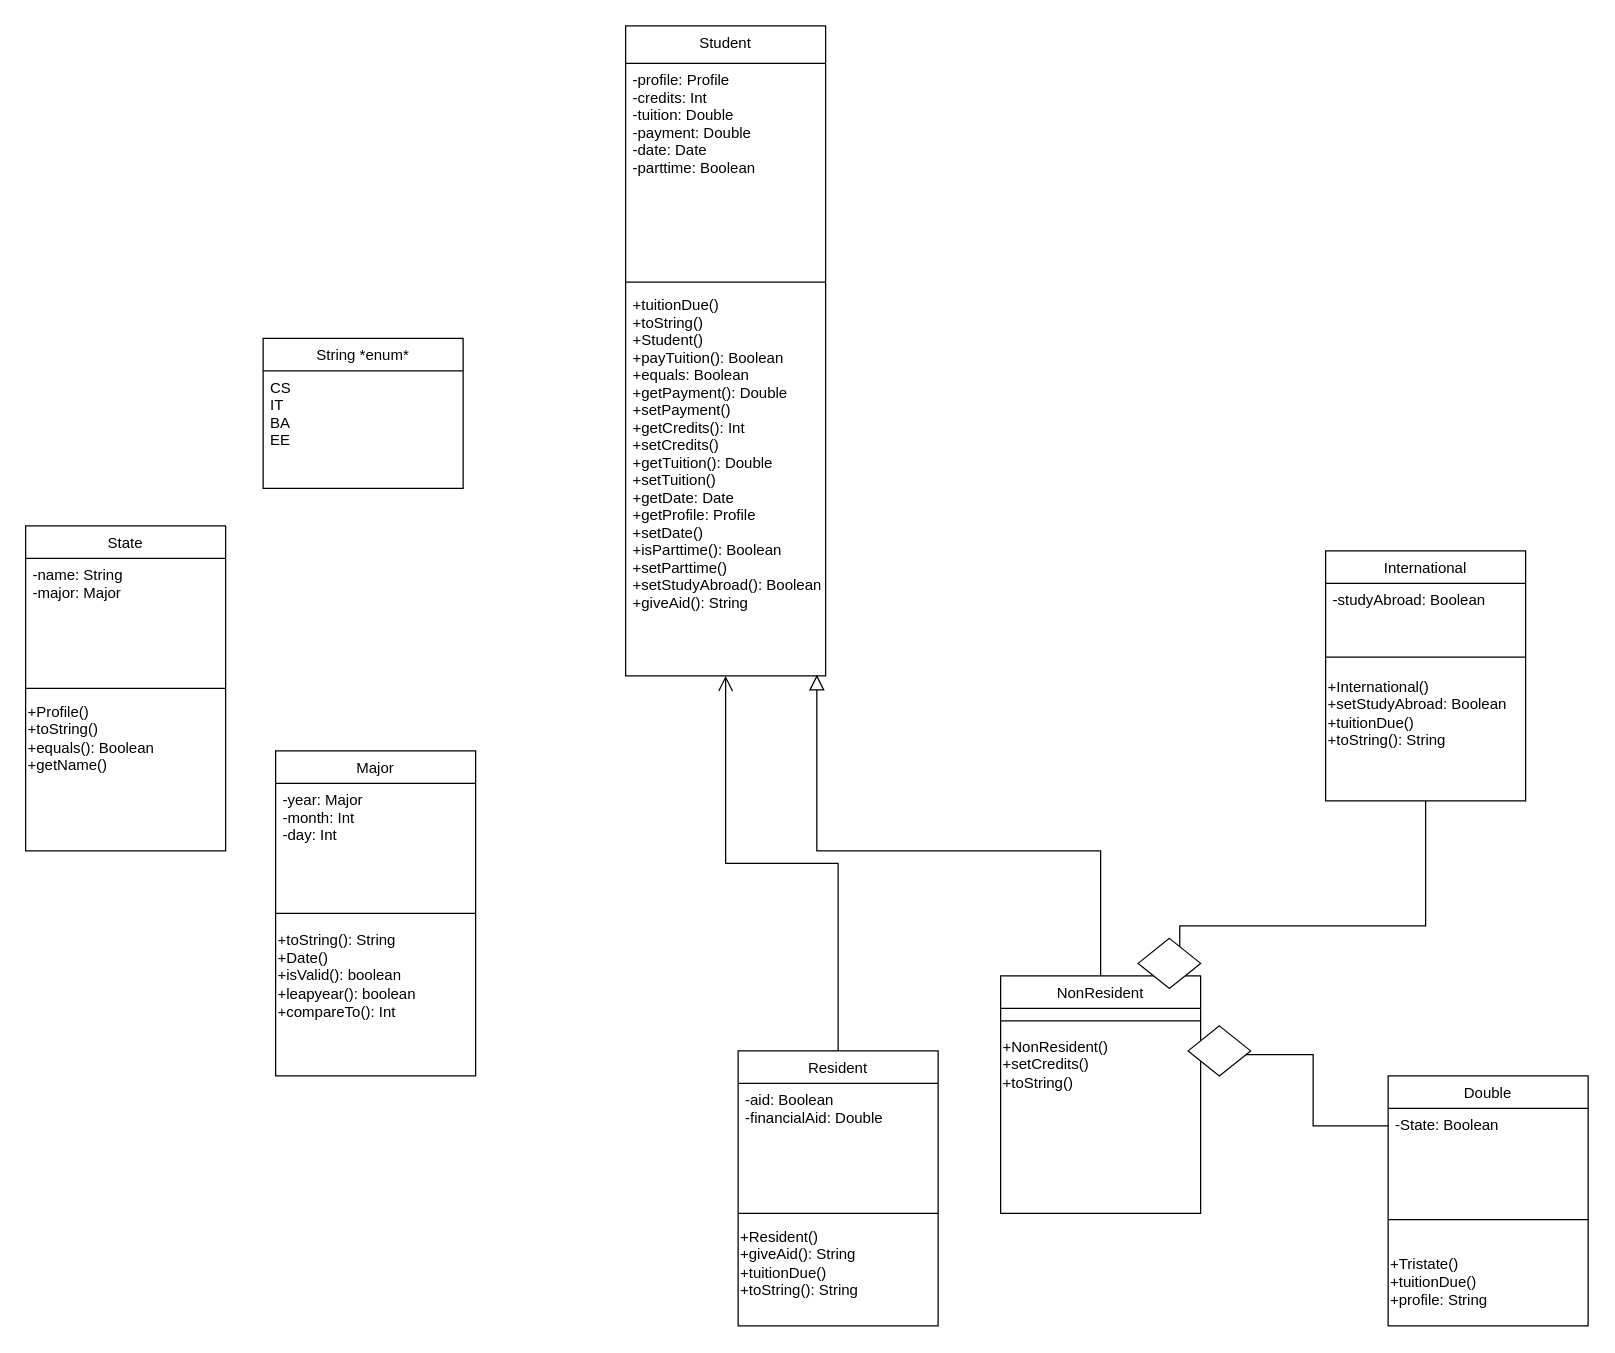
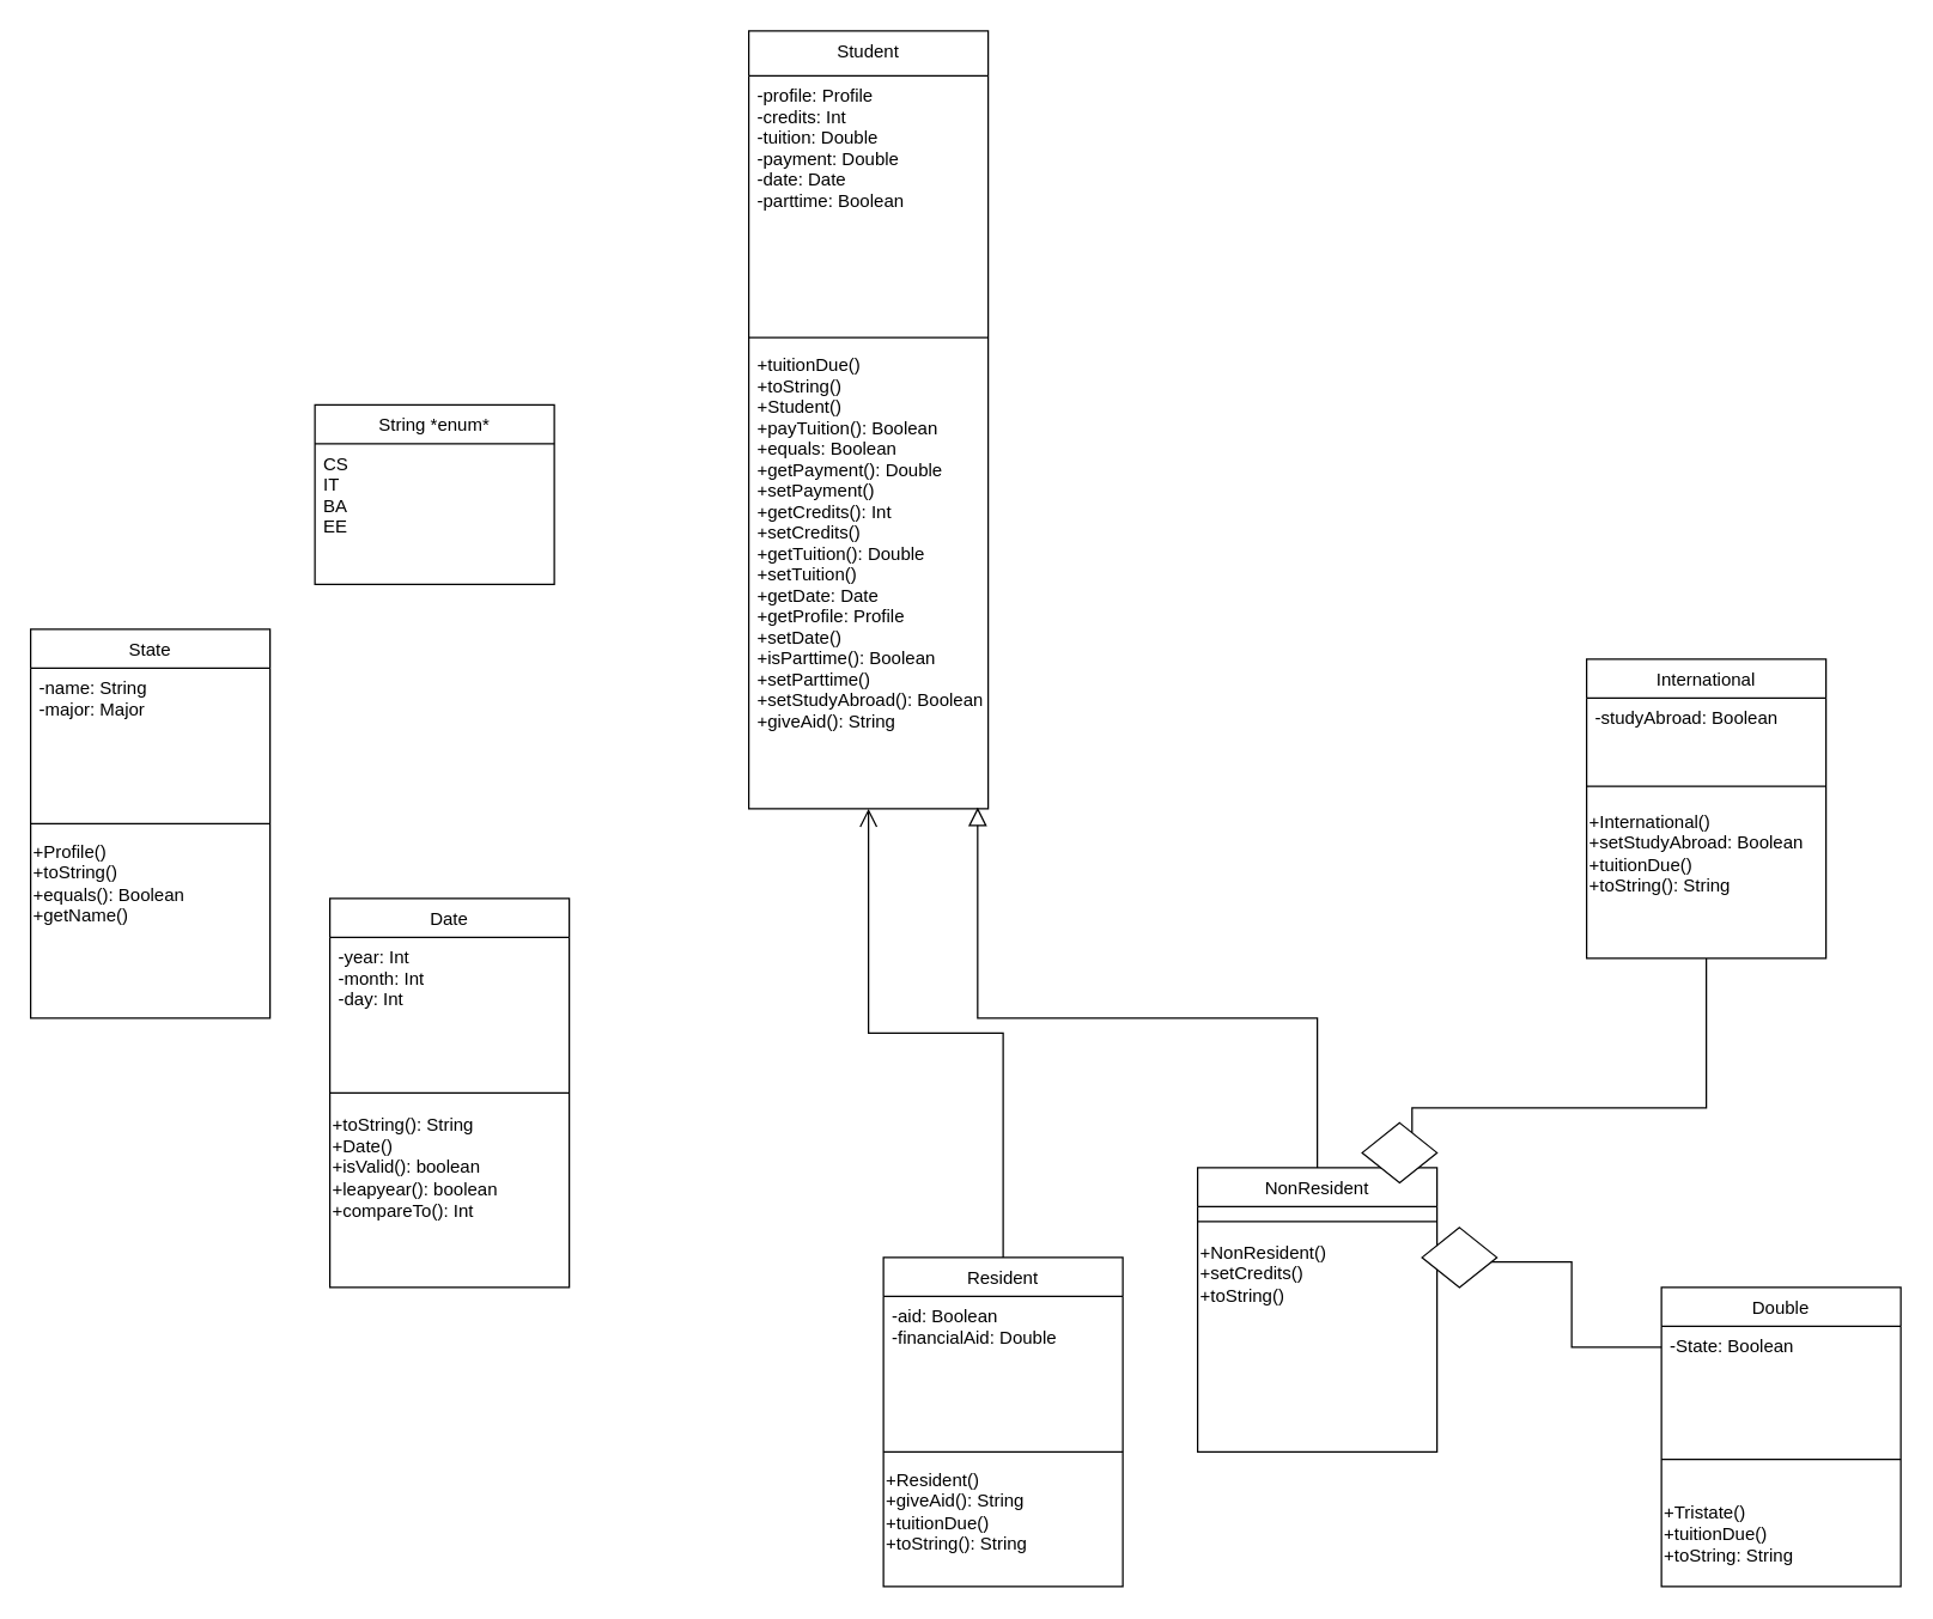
  <mxCell id="0" />
  <mxCell id="1" style="" parent="0" />
  <mxCell id="2" value="Student" style="swimlane;fontStyle=0;align=center;verticalAlign=top;childLayout=stackLayout;horizontal=1;startSize=30;horizontalStack=0;resizeParent=1;resizeLast=0;collapsible=1;marginBottom=0;rounded=0;shadow=0;strokeWidth=1;" parent="1" vertex="1"><mxGeometry x="500" y="20" width="160" height="520" as="geometry"><mxRectangle x="230" y="140" width="160" height="26" as="alternateBounds" /></mxGeometry></mxCell>
  <mxCell id="3" value="-profile: Profile&#10;-credits: Int&#10;-tuition: Double&#10;-payment: Double&#10;-date: Date&#10;-parttime: Boolean&#10;&#10; &#10;" style="text;align=left;verticalAlign=top;spacingLeft=4;spacingRight=4;overflow=hidden;rotatable=0;points=[[0,0.5],[1,0.5]];portConstraint=eastwest;rounded=0;shadow=0;html=0;" parent="2" vertex="1"><mxGeometry y="30" width="160" height="170" as="geometry" /></mxCell>
  <mxCell id="4" value="" style="line;html=1;strokeWidth=1;align=left;verticalAlign=middle;spacingTop=-1;spacingLeft=3;spacingRight=3;rotatable=0;labelPosition=right;points=[];portConstraint=eastwest;" parent="2" vertex="1"><mxGeometry y="200" width="160" height="10" as="geometry" /></mxCell>
  <mxCell id="5" value="+tuitionDue()&#10;+toString()&#10;+Student()&#10;+payTuition(): Boolean&#10;+equals: Boolean&#10;+getPayment(): Double&#10;+setPayment()&#10;+getCredits(): Int&#10;+setCredits()&#10;+getTuition(): Double&#10;+setTuition()&#10;+getDate: Date&#10;+getProfile: Profile&#10;+setDate()&#10;+isParttime(): Boolean&#10;+setParttime()&#10;+setStudyAbroad(): Boolean&#10;+giveAid(): String&#10;" style="text;align=left;verticalAlign=top;spacingLeft=4;spacingRight=4;overflow=hidden;rotatable=0;points=[[0,0.5],[1,0.5]];portConstraint=eastwest;" parent="2" vertex="1"><mxGeometry y="210" width="160" height="310" as="geometry" /></mxCell>
  <mxCell id="6" value="International" style="swimlane;fontStyle=0;align=center;verticalAlign=top;childLayout=stackLayout;horizontal=1;startSize=26;horizontalStack=0;resizeParent=1;resizeLast=0;collapsible=1;marginBottom=0;rounded=0;shadow=0;strokeWidth=1;" parent="1" vertex="1"><mxGeometry x="1060" y="440" width="160" height="200" as="geometry"><mxRectangle x="130" y="380" width="160" height="26" as="alternateBounds" /></mxGeometry></mxCell>
  <mxCell id="7" value="-studyAbroad: Boolean" style="text;align=left;verticalAlign=top;spacingLeft=4;spacingRight=4;overflow=hidden;rotatable=0;points=[[0,0.5],[1,0.5]];portConstraint=eastwest;" parent="6" vertex="1"><mxGeometry y="26" width="160" height="44" as="geometry" /></mxCell>
  <mxCell id="8" value="" style="line;html=1;strokeWidth=1;align=left;verticalAlign=middle;spacingTop=-1;spacingLeft=3;spacingRight=3;rotatable=0;labelPosition=right;points=[];portConstraint=eastwest;" parent="6" vertex="1"><mxGeometry y="70" width="160" height="30" as="geometry" /></mxCell>
  <mxCell id="9" value="+International()&lt;br&gt;+setStudyAbroad: Boolean&lt;br&gt;+tuitionDue()&lt;br&gt;+toString(): String" style="text;html=1;align=left;verticalAlign=middle;resizable=0;points=[];autosize=1;strokeColor=none;fillColor=none;" vertex="1" parent="6"><mxGeometry y="100" width="160" height="60" as="geometry" /></mxCell>
  <mxCell id="10" value="Resident" style="swimlane;fontStyle=0;align=center;verticalAlign=top;childLayout=stackLayout;horizontal=1;startSize=26;horizontalStack=0;resizeParent=1;resizeLast=0;collapsible=1;marginBottom=0;rounded=0;shadow=0;strokeWidth=1;" parent="1" vertex="1"><mxGeometry x="590" y="840" width="160" height="220" as="geometry"><mxRectangle x="340" y="380" width="170" height="26" as="alternateBounds" /></mxGeometry></mxCell>
  <mxCell id="11" value="-aid: Boolean&#10;-financialAid: Double&#10;" style="text;align=left;verticalAlign=top;spacingLeft=4;spacingRight=4;overflow=hidden;rotatable=0;points=[[0,0.5],[1,0.5]];portConstraint=eastwest;" parent="10" vertex="1"><mxGeometry y="26" width="160" height="94" as="geometry" /></mxCell>
  <mxCell id="12" value="" style="line;html=1;strokeWidth=1;align=left;verticalAlign=middle;spacingTop=-1;spacingLeft=3;spacingRight=3;rotatable=0;labelPosition=right;points=[];portConstraint=eastwest;" parent="10" vertex="1"><mxGeometry y="120" width="160" height="20" as="geometry" /></mxCell>
  <mxCell id="13" value="+Resident()&lt;br&gt;+giveAid(): String&lt;br&gt;+tuitionDue()&lt;br&gt;+toString(): String" style="text;html=1;align=left;verticalAlign=middle;resizable=0;points=[];autosize=1;strokeColor=none;fillColor=none;" vertex="1" parent="10"><mxGeometry y="140" width="160" height="60" as="geometry" /></mxCell>
  <mxCell id="14" value="" style="endArrow=open;endSize=10;endFill=0;shadow=0;strokeWidth=1;rounded=0;edgeStyle=elbowEdgeStyle;elbow=vertical;" parent="1" source="10" target="2" edge="1"><mxGeometry width="160" relative="1" as="geometry"><mxPoint x="820" y="383" as="sourcePoint" /><mxPoint x="920" y="281" as="targetPoint" /></mxGeometry></mxCell>
  <mxCell id="15" value="NonResident" style="swimlane;fontStyle=0;align=center;verticalAlign=top;childLayout=stackLayout;horizontal=1;startSize=26;horizontalStack=0;resizeParent=1;resizeLast=0;collapsible=1;marginBottom=0;rounded=0;shadow=0;strokeWidth=1;" parent="1" vertex="1"><mxGeometry x="800" y="780" width="160" height="190" as="geometry"><mxRectangle x="550" y="140" width="160" height="26" as="alternateBounds" /></mxGeometry></mxCell>
  <mxCell id="16" value="" style="line;html=1;strokeWidth=1;align=left;verticalAlign=middle;spacingTop=-1;spacingLeft=3;spacingRight=3;rotatable=0;labelPosition=right;points=[];portConstraint=eastwest;" parent="15" vertex="1"><mxGeometry y="26" width="160" height="20" as="geometry" /></mxCell>
  <mxCell id="17" value="+NonResident()&lt;br&gt;+setCredits()&lt;br&gt;+toString()" style="text;html=1;align=left;verticalAlign=middle;resizable=0;points=[];autosize=1;strokeColor=none;fillColor=none;" vertex="1" parent="15"><mxGeometry y="46" width="160" height="50" as="geometry" /></mxCell>
  <mxCell id="18" value="" style="endArrow=block;endSize=10;endFill=0;shadow=0;strokeWidth=1;rounded=0;edgeStyle=elbowEdgeStyle;elbow=vertical;entryX=0.956;entryY=0.997;entryDx=0;entryDy=0;entryPerimeter=0;exitX=0.5;exitY=0;exitDx=0;exitDy=0;" edge="1" parent="1" source="15" target="5"><mxGeometry width="160" relative="1" as="geometry"><mxPoint x="1313" y="300" as="sourcePoint" /><mxPoint x="1100" y="350" as="targetPoint" /><Array as="points"><mxPoint x="780" y="680" /><mxPoint x="1100" y="300" /><mxPoint x="1190" y="250" /></Array></mxGeometry></mxCell>
  <mxCell id="19" value="" style="rhombus;whiteSpace=wrap;html=1;align=left;" vertex="1" parent="1"><mxGeometry x="910" y="750" width="50" height="40" as="geometry" /></mxCell>
  <mxCell id="20" value="" style="endArrow=none;endSize=10;endFill=0;shadow=0;strokeWidth=1;rounded=0;edgeStyle=elbowEdgeStyle;elbow=vertical;entryX=0.75;entryY=0;entryDx=0;entryDy=0;exitX=0.5;exitY=1;exitDx=0;exitDy=0;" edge="1" parent="1" source="6" target="19"><mxGeometry width="160" relative="1" as="geometry"><mxPoint x="1140" y="660" as="sourcePoint" /><mxPoint x="920" y="780" as="targetPoint" /><Array as="points"><mxPoint x="1030" y="740" /></Array></mxGeometry></mxCell>
  <mxCell id="21" value="" style="edgeStyle=orthogonalEdgeStyle;rounded=0;orthogonalLoop=1;jettySize=auto;html=1;entryX=1;entryY=0.5;entryDx=0;entryDy=0;" edge="1" parent="1" source="22"><mxGeometry relative="1" as="geometry"><mxPoint x="960" y="843" as="targetPoint" /><Array as="points"><mxPoint x="1050" y="900" /><mxPoint x="1050" y="843" /></Array></mxGeometry></mxCell>
  <mxCell id="22" value="Double" style="swimlane;fontStyle=0;align=center;verticalAlign=top;childLayout=stackLayout;horizontal=1;startSize=26;horizontalStack=0;resizeParent=1;resizeLast=0;collapsible=1;marginBottom=0;rounded=0;shadow=0;strokeWidth=1;" vertex="1" parent="1"><mxGeometry x="1110" y="860" width="160" height="200" as="geometry"><mxRectangle x="130" y="380" width="160" height="26" as="alternateBounds" /></mxGeometry></mxCell>
  <mxCell id="23" value="-State: Boolean" style="text;align=left;verticalAlign=top;spacingLeft=4;spacingRight=4;overflow=hidden;rotatable=0;points=[[0,0.5],[1,0.5]];portConstraint=eastwest;" vertex="1" parent="22"><mxGeometry y="26" width="160" height="64" as="geometry" /></mxCell>
  <mxCell id="24" value="" style="line;html=1;strokeWidth=1;align=left;verticalAlign=middle;spacingTop=-1;spacingLeft=3;spacingRight=3;rotatable=0;labelPosition=right;points=[];portConstraint=eastwest;" vertex="1" parent="22"><mxGeometry y="90" width="160" height="50" as="geometry" /></mxCell>
- <mxCell id="25" value="+Tristate()&lt;br&gt;+tuitionDue()&lt;br&gt;+profile: String" style="text;html=1;align=left;verticalAlign=middle;resizable=0;points=[];autosize=1;strokeColor=none;fillColor=none;" vertex="1" parent="22"><mxGeometry y="140" width="160" height="50" as="geometry" /></mxCell>
+ <mxCell id="25" value="+Tristate()&lt;br&gt;+tuitionDue()&lt;br&gt;+toString: String" style="text;html=1;align=left;verticalAlign=middle;resizable=0;points=[];autosize=1;strokeColor=none;fillColor=none;" vertex="1" parent="22"><mxGeometry y="140" width="160" height="50" as="geometry" /></mxCell>
  <mxCell id="26" value="" style="rhombus;whiteSpace=wrap;html=1;align=left;" vertex="1" parent="1"><mxGeometry x="950" y="820" width="50" height="40" as="geometry" /></mxCell>
- <mxCell id="27" value="Major" style="swimlane;fontStyle=0;align=center;verticalAlign=top;childLayout=stackLayout;horizontal=1;startSize=26;horizontalStack=0;resizeParent=1;resizeLast=0;collapsible=1;marginBottom=0;rounded=0;shadow=0;strokeWidth=1;" vertex="1" parent="1"><mxGeometry x="220" y="600" width="160" height="260" as="geometry"><mxRectangle x="340" y="380" width="170" height="26" as="alternateBounds" /></mxGeometry></mxCell>
- <mxCell id="28" value="-year: Major&#10;-month: Int&#10;-day: Int &#10;" style="text;align=left;verticalAlign=top;spacingLeft=4;spacingRight=4;overflow=hidden;rotatable=0;points=[[0,0.5],[1,0.5]];portConstraint=eastwest;" vertex="1" parent="27"><mxGeometry y="26" width="160" height="94" as="geometry" /></mxCell>
+ <mxCell id="27" value="Date" style="swimlane;fontStyle=0;align=center;verticalAlign=top;childLayout=stackLayout;horizontal=1;startSize=26;horizontalStack=0;resizeParent=1;resizeLast=0;collapsible=1;marginBottom=0;rounded=0;shadow=0;strokeWidth=1;" vertex="1" parent="1"><mxGeometry x="220" y="600" width="160" height="260" as="geometry"><mxRectangle x="340" y="380" width="170" height="26" as="alternateBounds" /></mxGeometry></mxCell>
+ <mxCell id="28" value="-year: Int&#10;-month: Int&#10;-day: Int &#10;" style="text;align=left;verticalAlign=top;spacingLeft=4;spacingRight=4;overflow=hidden;rotatable=0;points=[[0,0.5],[1,0.5]];portConstraint=eastwest;" vertex="1" parent="27"><mxGeometry y="26" width="160" height="94" as="geometry" /></mxCell>
  <mxCell id="29" value="" style="line;html=1;strokeWidth=1;align=left;verticalAlign=middle;spacingTop=-1;spacingLeft=3;spacingRight=3;rotatable=0;labelPosition=right;points=[];portConstraint=eastwest;" vertex="1" parent="27"><mxGeometry y="120" width="160" height="20" as="geometry" /></mxCell>
  <mxCell id="30" value="+toString(): String&lt;br&gt;+Date()&lt;br&gt;+isValid(): boolean&lt;br&gt;+leapyear(): boolean&lt;br&gt;+compareTo(): Int" style="text;html=1;align=left;verticalAlign=middle;resizable=0;points=[];autosize=1;strokeColor=none;fillColor=none;" vertex="1" parent="27"><mxGeometry y="140" width="160" height="80" as="geometry" /></mxCell>
  <mxCell id="31" value="String *enum*" style="swimlane;fontStyle=0;align=center;verticalAlign=top;childLayout=stackLayout;horizontal=1;startSize=26;horizontalStack=0;resizeParent=1;resizeLast=0;collapsible=1;marginBottom=0;rounded=0;shadow=0;strokeWidth=1;" vertex="1" parent="1"><mxGeometry x="210" y="270" width="160" height="120" as="geometry"><mxRectangle x="340" y="380" width="170" height="26" as="alternateBounds" /></mxGeometry></mxCell>
  <mxCell id="32" value="CS&#10;IT&#10;BA&#10;EE&#10;" style="text;align=left;verticalAlign=top;spacingLeft=4;spacingRight=4;overflow=hidden;rotatable=0;points=[[0,0.5],[1,0.5]];portConstraint=eastwest;" vertex="1" parent="31"><mxGeometry y="26" width="160" height="94" as="geometry" /></mxCell>
  <mxCell id="33" value="State" style="swimlane;fontStyle=0;align=center;verticalAlign=top;childLayout=stackLayout;horizontal=1;startSize=26;horizontalStack=0;resizeParent=1;resizeLast=0;collapsible=1;marginBottom=0;rounded=0;shadow=0;strokeWidth=1;" vertex="1" parent="1"><mxGeometry x="20" y="420" width="160" height="260" as="geometry"><mxRectangle x="340" y="380" width="170" height="26" as="alternateBounds" /></mxGeometry></mxCell>
  <mxCell id="34" value="-name: String&#10;-major: Major" style="text;align=left;verticalAlign=top;spacingLeft=4;spacingRight=4;overflow=hidden;rotatable=0;points=[[0,0.5],[1,0.5]];portConstraint=eastwest;" vertex="1" parent="33"><mxGeometry y="26" width="160" height="94" as="geometry" /></mxCell>
  <mxCell id="35" value="" style="line;html=1;strokeWidth=1;align=left;verticalAlign=middle;spacingTop=-1;spacingLeft=3;spacingRight=3;rotatable=0;labelPosition=right;points=[];portConstraint=eastwest;" vertex="1" parent="33"><mxGeometry y="120" width="160" height="20" as="geometry" /></mxCell>
  <mxCell id="36" value="+Profile()&lt;br&gt;+toString()&lt;br&gt;+equals(): Boolean&lt;br&gt;+getName()" style="text;html=1;align=left;verticalAlign=middle;resizable=0;points=[];autosize=1;strokeColor=none;fillColor=none;" vertex="1" parent="33"><mxGeometry y="140" width="160" height="60" as="geometry" /></mxCell>
